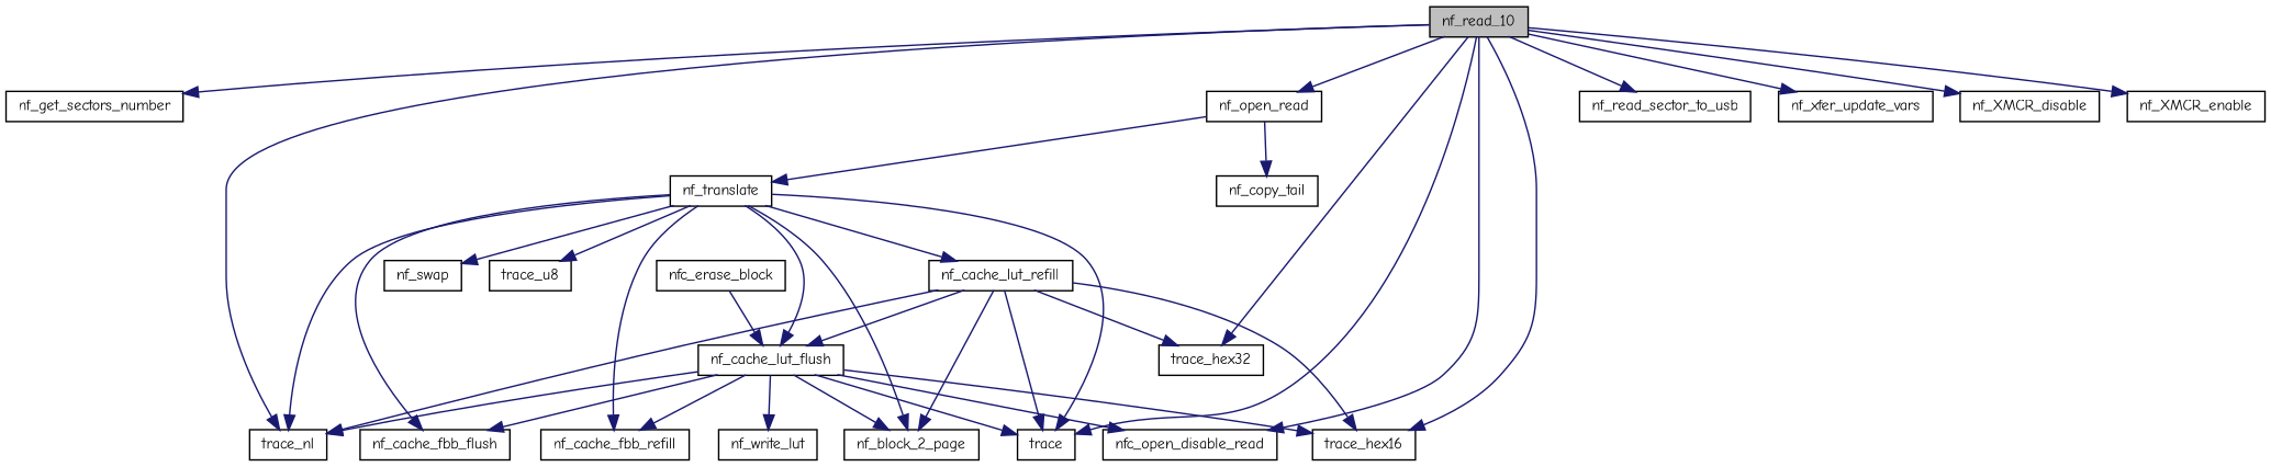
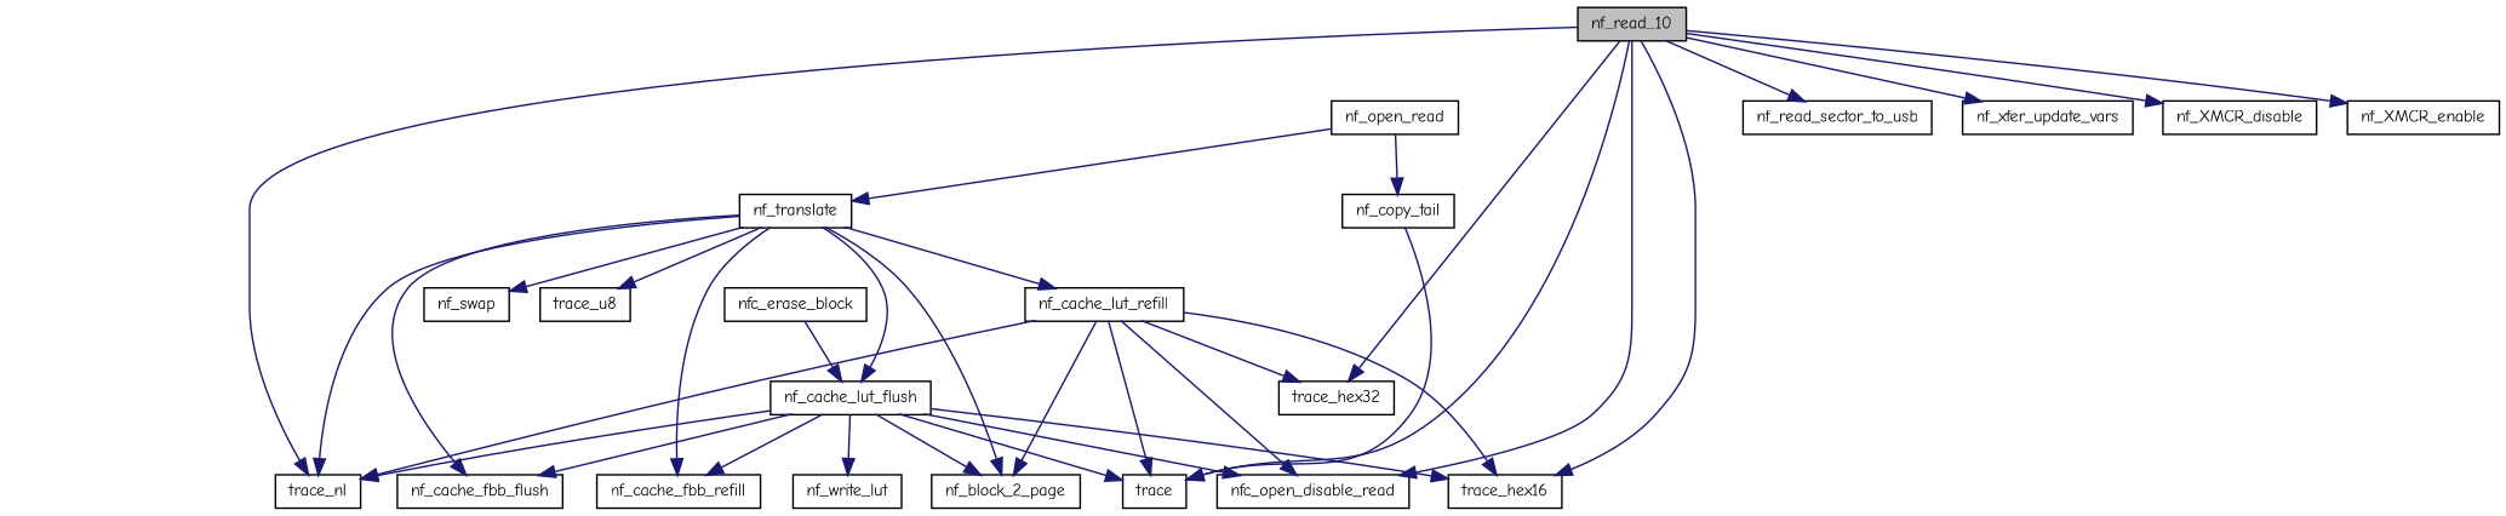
  digraph {
    fontname="Comic Neue"
    rankdir=TB
    node [color=black fillcolor=white fontname="Comic Neue" fontsize=10 shape=record style=filled]
    edge [color=midnightblue fontname="Comic Neue" fontsize=10 labelfontname="FreeSans.ttf" labelfontsize=10 style=solid]
    n1 [fillcolor=grey75 fontcolor=black height=0.2 label=nf_read_10 width=0.4]
-   n2 [height=0.2 label=nf_get_sectors_number width=0.4]
    n3 [height=0.2 label=nf_open_read width=0.4]
    n4 [height=0.2 label=nfc_open_disable_read width=0.4]
    n5 [height=0.2 label=trace width=0.4]
    n6 [height=0.2 label=trace_hex16 width=0.4]
    n7 [height=0.2 label=trace_nl width=0.4]
    n8 [height=0.2 label=trace_hex32 width=0.4]
    n9 [height=0.2 label=nf_read_sector_to_usb width=0.4]
    n10 [height=0.2 label=nf_xfer_update_vars width=0.4]
    n11 [height=0.2 label=nf_XMCR_disable width=0.4]
    n12 [height=0.2 label=nf_XMCR_enable width=0.4]
    n13 [height=0.2 label=nf_copy_tail width=0.4]
    n14 [height=0.2 label=nf_translate width=0.4]
    n15 [height=0.2 label=nf_block_2_page width=0.4]
    n16 [height=0.2 label=nf_cache_fbb_flush width=0.4]
    n17 [height=0.2 label=nf_cache_fbb_refill width=0.4]
    n18 [height=0.2 label=nf_cache_lut_flush width=0.4]
    n19 [height=0.2 label=nf_cache_lut_refill width=0.4]
    n20 [height=0.2 label=nf_swap width=0.4]
    n21 [height=0.2 label=trace_u8 width=0.4]
    n22 [height=0.2 label=nf_write_lut width=0.4]
    n23 [height=0.2 label=nfc_erase_block width=0.4]
-   n1 -> n2
-   n1 -> n3
    n1 -> n4
    n1 -> n5
    n1 -> n6
    n1 -> n7
    n1 -> n8
    n1 -> n9
    n1 -> n10
    n1 -> n11
    n1 -> n12
    n3 -> n13
    n3 -> n14
-   n14 -> n5
+   n13 -> n5
    n14 -> n7
    n14 -> n15
    n14 -> n16
    n14 -> n17
    n14 -> n18
    n14 -> n19
    n14 -> n20
    n14 -> n21
    n18 -> n4
    n18 -> n5
    n18 -> n6
    n18 -> n7
    n18 -> n15
    n18 -> n16
    n18 -> n17
    n18 -> n22
-   n19 -> n18
+   n19 -> n4
    n19 -> n5
    n19 -> n6
    n19 -> n7
    n19 -> n8
    n19 -> n15
    n23 -> n18
  }
